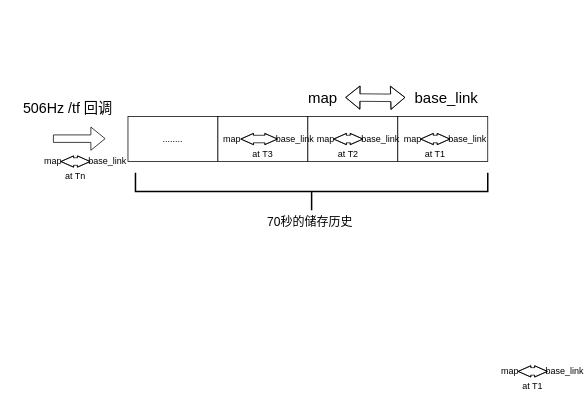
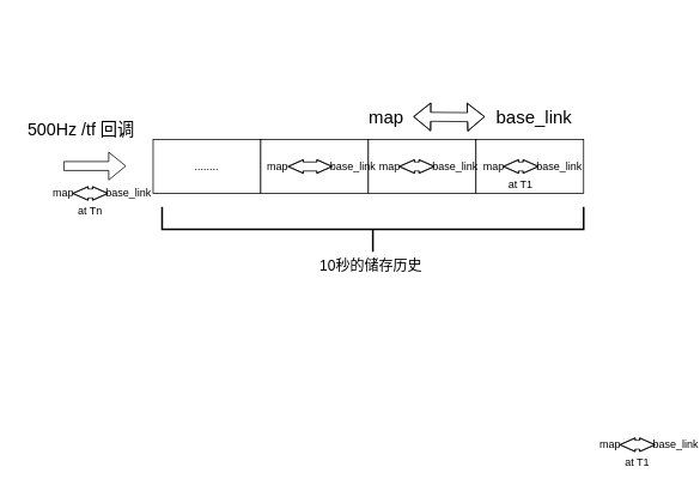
  <mxCell id="0" />
  <mxCell id="1" parent="0" />
  <mxCell id="2" value="&lt;font style=&quot;font-size: 20px&quot;&gt;map&lt;/font&gt;" style="text;html=1;strokeColor=none;fillColor=none;align=center;verticalAlign=middle;whiteSpace=wrap;rounded=0;" vertex="1" parent="1"><mxGeometry x="410" y="120" width="40" height="20" as="geometry" /></mxCell>
  <mxCell id="3" value="&lt;font style=&quot;font-size: 20px&quot;&gt;base_link&lt;/font&gt;" style="text;html=1;strokeColor=none;fillColor=none;align=center;verticalAlign=middle;whiteSpace=wrap;rounded=0;" vertex="1" parent="1"><mxGeometry x="540" y="105" width="110" height="50" as="geometry" /></mxCell>
  <mxCell id="4" value="" style="shape=flexArrow;endArrow=classic;startArrow=classic;html=1;" edge="1" parent="1"><mxGeometry width="100" height="100" relative="1" as="geometry"><mxPoint x="460" y="129.5" as="sourcePoint" /><mxPoint x="540" y="129.5" as="targetPoint" /><Array as="points"><mxPoint x="520" y="130" /></Array></mxGeometry></mxCell>
  <mxCell id="5" value="........" style="rounded=0;whiteSpace=wrap;html=1;" vertex="1" parent="1"><mxGeometry x="170" y="155" width="120" height="60" as="geometry" /></mxCell>
  <mxCell id="6" value="" style="rounded=0;whiteSpace=wrap;html=1;" vertex="1" parent="1"><mxGeometry x="290" y="155" width="120" height="60" as="geometry" /></mxCell>
  <mxCell id="7" value="" style="rounded=0;whiteSpace=wrap;html=1;" vertex="1" parent="1"><mxGeometry x="410" y="155" width="120" height="60" as="geometry" /></mxCell>
  <mxCell id="8" value="" style="rounded=0;whiteSpace=wrap;html=1;" vertex="1" parent="1"><mxGeometry x="530" y="155" width="120" height="60" as="geometry" /></mxCell>
  <mxCell id="9" value="" style="shape=flexArrow;endArrow=classic;html=1;" edge="1" parent="1"><mxGeometry width="50" height="50" relative="1" as="geometry"><mxPoint x="70" y="184.5" as="sourcePoint" /><mxPoint x="140" y="184.5" as="targetPoint" /></mxGeometry></mxCell>
- <mxCell id="10" value="&lt;font style=&quot;font-size: 19px&quot;&gt;506Hz /tf 回调&lt;/font&gt;" style="text;html=1;strokeColor=none;fillColor=none;align=center;verticalAlign=middle;whiteSpace=wrap;rounded=0;" vertex="1" parent="1"><mxGeometry x="20" y="115" width="140" height="60" as="geometry" /></mxCell>
+ <mxCell id="10" value="&lt;font style=&quot;font-size: 19px&quot;&gt;500Hz /tf 回调&lt;/font&gt;" style="text;html=1;strokeColor=none;fillColor=none;align=center;verticalAlign=middle;whiteSpace=wrap;rounded=0;" vertex="1" parent="1"><mxGeometry x="20" y="115" width="140" height="60" as="geometry" /></mxCell>
  <mxCell id="11" value="" style="group" vertex="1" connectable="0" parent="1"><mxGeometry x="510" y="175" width="118" height="40" as="geometry" /></mxCell>
  <mxCell id="12" value="" style="group" vertex="1" connectable="0" parent="11"><mxGeometry width="118" height="20" as="geometry" /></mxCell>
  <mxCell id="13" value="&lt;font style=&quot;font-size: 12px&quot;&gt;map&lt;/font&gt;" style="text;html=1;strokeColor=none;fillColor=none;align=center;verticalAlign=middle;whiteSpace=wrap;rounded=0;" vertex="1" parent="12"><mxGeometry x="20" width="40" height="20" as="geometry" /></mxCell>
  <mxCell id="14" value="&lt;font style=&quot;font-size: 12px;&quot;&gt;base_link&lt;/font&gt;" style="text;html=1;strokeColor=none;fillColor=none;align=center;verticalAlign=middle;whiteSpace=wrap;rounded=0;fontSize=12;" vertex="1" parent="12"><mxGeometry x="108" y="9" width="10" as="geometry" /></mxCell>
  <mxCell id="15" value="" style="shape=flexArrow;endArrow=classic;startArrow=classic;html=1;startWidth=4;startSize=5.32;endWidth=4;endSize=5.32;" edge="1" parent="12"><mxGeometry width="100" height="100" relative="1" as="geometry"><mxPoint x="50" y="10" as="sourcePoint" /><mxPoint x="90" y="10" as="targetPoint" /><Array as="points"><mxPoint x="70" y="10" /></Array></mxGeometry></mxCell>
  <mxCell id="16" value="at T1" style="text;html=1;strokeColor=none;fillColor=none;align=center;verticalAlign=middle;whiteSpace=wrap;rounded=0;fontSize=12;" vertex="1" parent="11"><mxGeometry x="50" y="20" width="40" height="20" as="geometry" /></mxCell>
  <mxCell id="17" value="" style="group" vertex="1" connectable="0" parent="1"><mxGeometry x="280" y="175" width="118" height="40" as="geometry" /></mxCell>
  <mxCell id="18" value="" style="group" vertex="1" connectable="0" parent="17"><mxGeometry width="118" height="20" as="geometry" /></mxCell>
  <mxCell id="19" value="&lt;font style=&quot;font-size: 12px&quot;&gt;map&lt;/font&gt;" style="text;html=1;strokeColor=none;fillColor=none;align=center;verticalAlign=middle;whiteSpace=wrap;rounded=0;" vertex="1" parent="18"><mxGeometry x="9" width="40" height="20" as="geometry" /></mxCell>
  <mxCell id="20" value="&lt;font style=&quot;font-size: 12px;&quot;&gt;base_link&lt;/font&gt;" style="text;html=1;strokeColor=none;fillColor=none;align=center;verticalAlign=middle;whiteSpace=wrap;rounded=0;fontSize=12;" vertex="1" parent="18"><mxGeometry x="108" y="9" width="10" as="geometry" /></mxCell>
  <mxCell id="21" value="" style="shape=flexArrow;endArrow=classic;startArrow=classic;html=1;startWidth=4;startSize=5.32;endWidth=4;endSize=5.32;" edge="1" parent="18"><mxGeometry width="100" height="100" relative="1" as="geometry"><mxPoint x="40" y="10" as="sourcePoint" /><mxPoint x="90" y="10" as="targetPoint" /><Array as="points"><mxPoint x="70" y="10" /></Array></mxGeometry></mxCell>
- <mxCell id="22" value="at T3" style="text;html=1;strokeColor=none;fillColor=none;align=center;verticalAlign=middle;whiteSpace=wrap;rounded=0;fontSize=12;" vertex="1" parent="17"><mxGeometry x="50" y="20" width="40" height="20" as="geometry" /></mxCell>
  <mxCell id="23" value="" style="group" vertex="1" connectable="0" parent="1"><mxGeometry x="394" y="175" width="118" height="40" as="geometry" /></mxCell>
  <mxCell id="24" value="" style="group" vertex="1" connectable="0" parent="23"><mxGeometry width="118" height="20" as="geometry" /></mxCell>
  <mxCell id="25" value="&lt;font style=&quot;font-size: 12px&quot;&gt;map&lt;/font&gt;" style="text;html=1;strokeColor=none;fillColor=none;align=center;verticalAlign=middle;whiteSpace=wrap;rounded=0;" vertex="1" parent="24"><mxGeometry x="20" width="40" height="20" as="geometry" /></mxCell>
  <mxCell id="26" value="&lt;font style=&quot;font-size: 12px;&quot;&gt;base_link&lt;/font&gt;" style="text;html=1;strokeColor=none;fillColor=none;align=center;verticalAlign=middle;whiteSpace=wrap;rounded=0;fontSize=12;" vertex="1" parent="24"><mxGeometry x="108" y="9" width="10" as="geometry" /></mxCell>
  <mxCell id="27" value="" style="shape=flexArrow;endArrow=classic;startArrow=classic;html=1;startWidth=4;startSize=5.32;endWidth=4;endSize=5.32;" edge="1" parent="24"><mxGeometry width="100" height="100" relative="1" as="geometry"><mxPoint x="50" y="10" as="sourcePoint" /><mxPoint x="90" y="10" as="targetPoint" /><Array as="points"><mxPoint x="70" y="10" /></Array></mxGeometry></mxCell>
- <mxCell id="28" value="at T2" style="text;html=1;strokeColor=none;fillColor=none;align=center;verticalAlign=middle;whiteSpace=wrap;rounded=0;fontSize=12;" vertex="1" parent="23"><mxGeometry x="50" y="20" width="40" height="20" as="geometry" /></mxCell>
  <mxCell id="29" value="" style="strokeWidth=2;html=1;shape=mxgraph.flowchart.annotation_2;align=left;labelPosition=right;pointerEvents=1;fontSize=12;rotation=-90;" vertex="1" parent="1"><mxGeometry x="390" y="20" width="50" height="470" as="geometry" /></mxCell>
- <mxCell id="30" value="&lt;font style=&quot;font-size: 16px&quot;&gt;70秒的储存历史&lt;/font&gt;" style="text;html=1;strokeColor=none;fillColor=none;align=center;verticalAlign=middle;whiteSpace=wrap;rounded=0;fontSize=12;" vertex="1" parent="1"><mxGeometry x="350" y="285" width="126" height="20" as="geometry" /></mxCell>
+ <mxCell id="30" value="&lt;font style=&quot;font-size: 16px&quot;&gt;10秒的储存历史&lt;/font&gt;" style="text;html=1;strokeColor=none;fillColor=none;align=center;verticalAlign=middle;whiteSpace=wrap;rounded=0;fontSize=12;" vertex="1" parent="1"><mxGeometry x="350" y="285" width="126" height="20" as="geometry" /></mxCell>
  <mxCell id="31" value="&lt;font style=&quot;font-size: 12px&quot;&gt;map&lt;/font&gt;" style="text;html=1;strokeColor=none;fillColor=none;align=center;verticalAlign=middle;whiteSpace=wrap;rounded=0;" vertex="1" parent="1"><mxGeometry x="660" y="485" width="40" height="20" as="geometry" /></mxCell>
  <mxCell id="32" value="&lt;font style=&quot;font-size: 12px;&quot;&gt;base_link&lt;/font&gt;" style="text;html=1;strokeColor=none;fillColor=none;align=center;verticalAlign=middle;whiteSpace=wrap;rounded=0;fontSize=12;" vertex="1" parent="1"><mxGeometry x="748" y="494" width="10" as="geometry" /></mxCell>
  <mxCell id="33" value="" style="shape=flexArrow;endArrow=classic;startArrow=classic;html=1;startWidth=4;startSize=5.32;endWidth=4;endSize=5.32;" edge="1" parent="1"><mxGeometry width="100" height="100" relative="1" as="geometry"><mxPoint x="690" y="495" as="sourcePoint" /><mxPoint x="730" y="495" as="targetPoint" /><Array as="points"><mxPoint x="710" y="495" /></Array></mxGeometry></mxCell>
  <mxCell id="34" value="at T1" style="text;html=1;strokeColor=none;fillColor=none;align=center;verticalAlign=middle;whiteSpace=wrap;rounded=0;fontSize=12;" vertex="1" parent="1"><mxGeometry x="690" y="505" width="40" height="20" as="geometry" /></mxCell>
  <mxCell id="35" value="&lt;font style=&quot;font-size: 12px&quot;&gt;map&lt;/font&gt;" style="text;html=1;strokeColor=none;fillColor=none;align=center;verticalAlign=middle;whiteSpace=wrap;rounded=0;" vertex="1" parent="1"><mxGeometry x="50" y="205" width="40" height="20" as="geometry" /></mxCell>
  <mxCell id="36" value="&lt;font style=&quot;font-size: 12px;&quot;&gt;base_link&lt;/font&gt;" style="text;html=1;strokeColor=none;fillColor=none;align=center;verticalAlign=middle;whiteSpace=wrap;rounded=0;fontSize=12;" vertex="1" parent="1"><mxGeometry x="138" y="214" width="10" as="geometry" /></mxCell>
  <mxCell id="37" value="" style="shape=flexArrow;endArrow=classic;startArrow=classic;html=1;startWidth=4;startSize=5.32;endWidth=4;endSize=5.32;" edge="1" parent="1"><mxGeometry width="100" height="100" relative="1" as="geometry"><mxPoint x="80" y="215" as="sourcePoint" /><mxPoint x="120" y="215" as="targetPoint" /><Array as="points"><mxPoint x="100" y="215" /></Array></mxGeometry></mxCell>
  <mxCell id="38" value="at Tn" style="text;html=1;strokeColor=none;fillColor=none;align=center;verticalAlign=middle;whiteSpace=wrap;rounded=0;fontSize=12;" vertex="1" parent="1"><mxGeometry x="80" y="225" width="40" height="20" as="geometry" /></mxCell>
